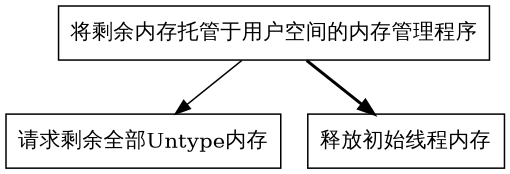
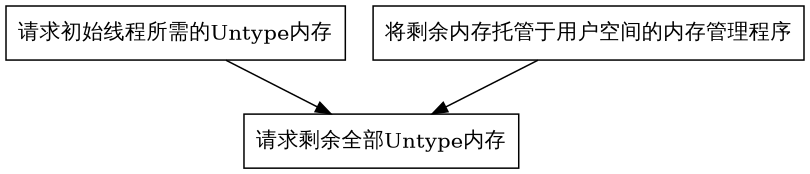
  digraph {
    node [shape=box]
    edge [style=solid]
+   "请求初始线程所需的Untype内存"
    "请求剩余全部Untype内存"
    "将剩余内存托管于用户空间的内存管理程序"
-   "释放初始线程内存"
+   "请求初始线程所需的Untype内存" -> "请求剩余全部Untype内存"
    "将剩余内存托管于用户空间的内存管理程序" -> "请求剩余全部Untype内存"
-   "将剩余内存托管于用户空间的内存管理程序" -> "释放初始线程内存" [style=bold]
  }
